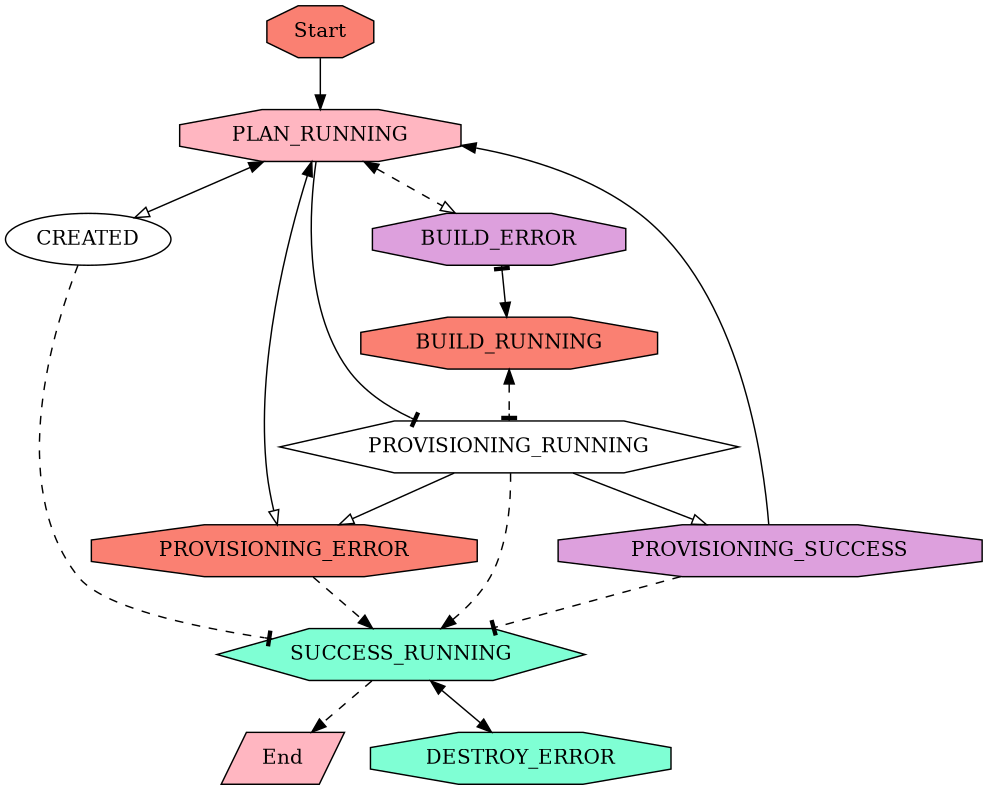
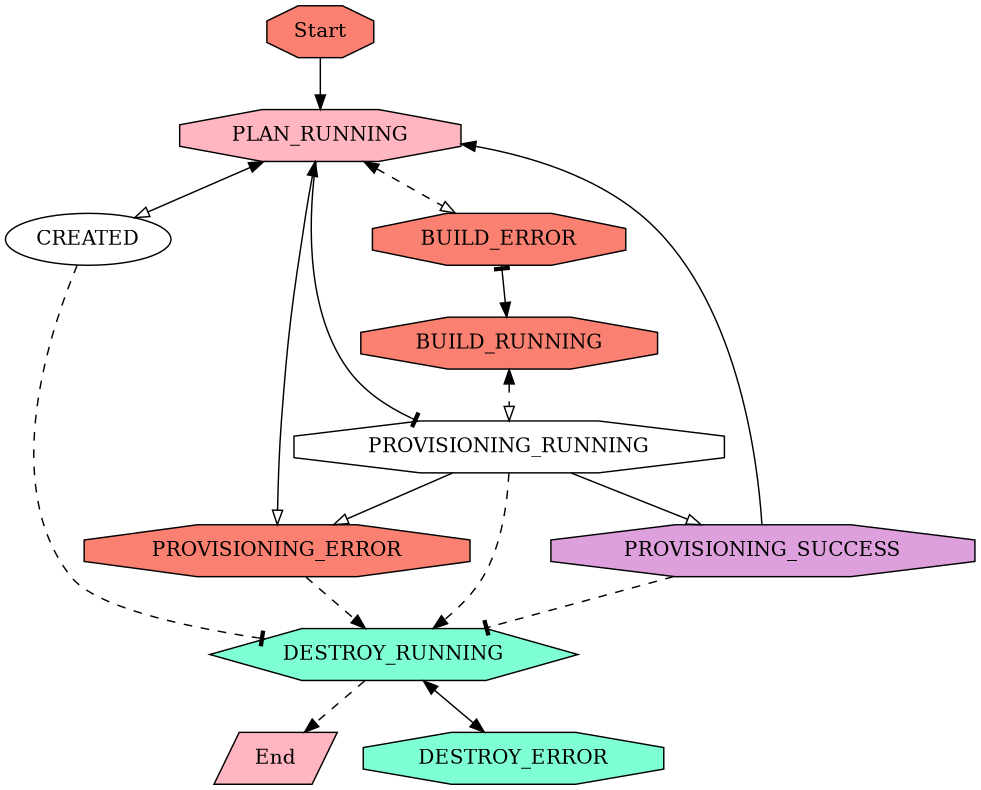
  digraph {
    concentrate=true
    node [fillcolor=salmon shape=octagon style=filled]
    edge [style=dashed]
    PLAN_RUNNING [fillcolor=lightpink]
    Start
    CREATED [fillcolor=white shape=ellipse]
-   BUILD_ERROR [fillcolor=plum]
+   BUILD_ERROR
    PROVISIONING_ERROR
-   PROVISIONING_RUNNING [fillcolor=white shape=hexagon]
+   PROVISIONING_RUNNING [fillcolor=white]
    End [fillcolor=lightpink shape=parallelogram]
-   DESTROY_RUNNING [fillcolor=aquamarine shape=hexagon label=SUCCESS_RUNNING]
+   DESTROY_RUNNING [fillcolor=aquamarine shape=hexagon]
    BUILD_RUNNING
    PROVISIONING_SUCCESS [fillcolor=plum]
    DESTROY_ERROR [fillcolor=aquamarine]
    PLAN_RUNNING -> CREATED [arrowhead=onormal style=solid]
    PLAN_RUNNING -> BUILD_ERROR [arrowhead=onormal]
    PLAN_RUNNING -> PROVISIONING_ERROR [arrowhead=onormal style=solid]
    PLAN_RUNNING -> PROVISIONING_RUNNING [arrowhead=tee style=solid]
    Start -> PLAN_RUNNING [arrowhead=normal style=solid]
    CREATED -> PLAN_RUNNING [style=""]
    CREATED -> DESTROY_RUNNING [arrowhead=tee]
    BUILD_ERROR -> PLAN_RUNNING [style=""]
    BUILD_ERROR -> BUILD_RUNNING [style=""]
    PROVISIONING_ERROR -> PLAN_RUNNING [style=""]
    PROVISIONING_ERROR -> DESTROY_RUNNING [arrowhead=normal]
    PROVISIONING_RUNNING -> PROVISIONING_ERROR [arrowhead=onormal style=solid]
    PROVISIONING_RUNNING -> DESTROY_RUNNING [arrowhead=normal]
    PROVISIONING_RUNNING -> BUILD_RUNNING [style=""]
    PROVISIONING_RUNNING -> PROVISIONING_SUCCESS [arrowhead=onormal style=solid]
    DESTROY_RUNNING -> End [arrowhead=normal]
    DESTROY_RUNNING -> DESTROY_ERROR [arrowhead=normal style=solid]
    BUILD_RUNNING -> BUILD_ERROR [arrowhead=tee]
-   BUILD_RUNNING -> PROVISIONING_RUNNING [arrowhead=tee]
+   BUILD_RUNNING -> PROVISIONING_RUNNING [arrowhead=onormal]
    PROVISIONING_SUCCESS -> PLAN_RUNNING [style=""]
    PROVISIONING_SUCCESS -> DESTROY_RUNNING [arrowhead=tee]
    DESTROY_ERROR -> DESTROY_RUNNING [style=""]
  }
